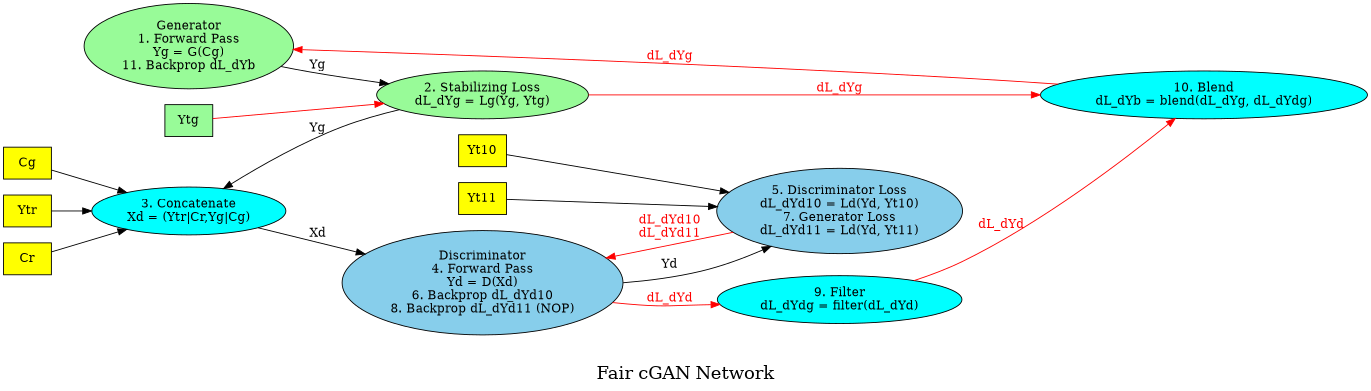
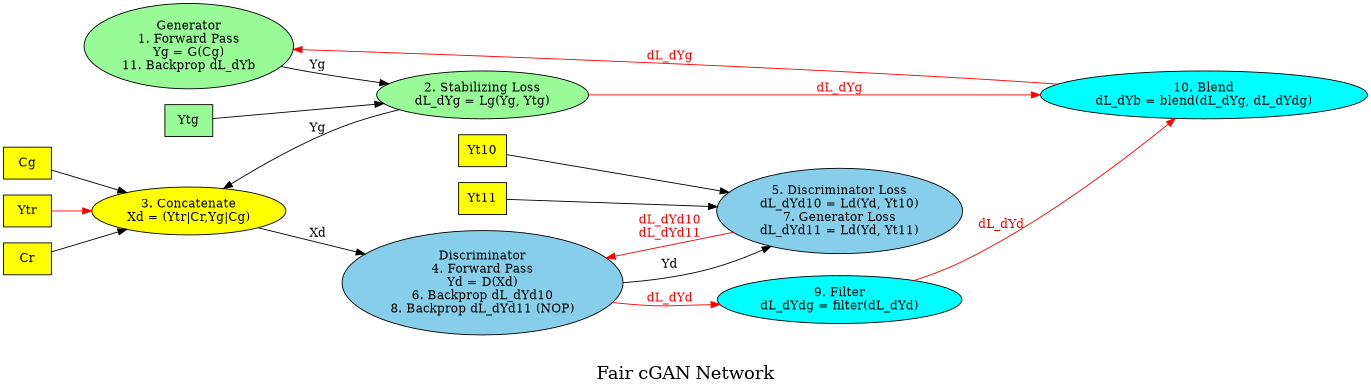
  digraph {
    fontsize=20
    label="Fair cGAN Network"
    rankdir=LR
    node [fillcolor=yellow style=filled]
-   n1 [fillcolor=cyan label="3. Concatenate\nXd = (Ytr|Cr,Yg|Cg)"]
+   n1 [label="3. Concatenate\nXd = (Ytr|Cr,Yg|Cg)"]
    n2 [fillcolor=palegreen label="Generator\n1. Forward Pass\nYg = G(Cg)\n11. Backprop dL_dYb"]
    n3 [fillcolor=skyblue label="Discriminator\n4. Forward Pass\nYd = D(Xd)\n6. Backprop dL_dYd10\n8. Backprop dL_dYd11 (NOP)"]
    n4 [fillcolor=palegreen label="2. Stabilizing Loss\ndL_dYg = Lg(Yg, Ytg)"]
    n5 [label=Cg shape=box]
    n6 [fillcolor=palegreen label=Ytg shape=box]
    n7 [fillcolor=cyan label="10. Blend\ndL_dYb = blend(dL_dYg, dL_dYdg)"]
    n8 [label=Ytr shape=box]
    n9 [label=Cr shape=box]
    n10 [fillcolor=skyblue label="5. Discriminator Loss\ndL_dYd10 = Ld(Yd, Yt10)\n7. Generator Loss\ndL_dYd11 = Ld(Yd, Yt11)"]
    n11 [fillcolor=cyan label="9. Filter\ndL_dYdg = filter(dL_dYd)"]
    n12 [label=Yt10 shape=box]
    n13 [label=Yt11 shape=box]
    subgraph sub_1 {
      rank=same
      n1
      n2
    }
    n1 -> n3 [label=Xd]
    n2 -> n4 [label=Yg]
    n3 -> n10 [label=Yd]
    n3 -> n11 [color=red fontcolor=red label=dL_dYd]
    n4 -> n1 [label=Yg]
    n4 -> n7 [color=red fontcolor=red label=dL_dYg]
    n5 -> n1
-   n6 -> n4 [color=red]
+   n6 -> n4
    n7 -> n2 [color=red fontcolor=red label=dL_dYg]
-   n8 -> n1
+   n8 -> n1 [color=red]
    n9 -> n1
    n10 -> n3 [color=red fontcolor=red label="dL_dYd10\ndL_dYd11"]
    n11 -> n7 [color=red fontcolor=red label=dL_dYd]
    n12 -> n10
    n13 -> n10
  }
